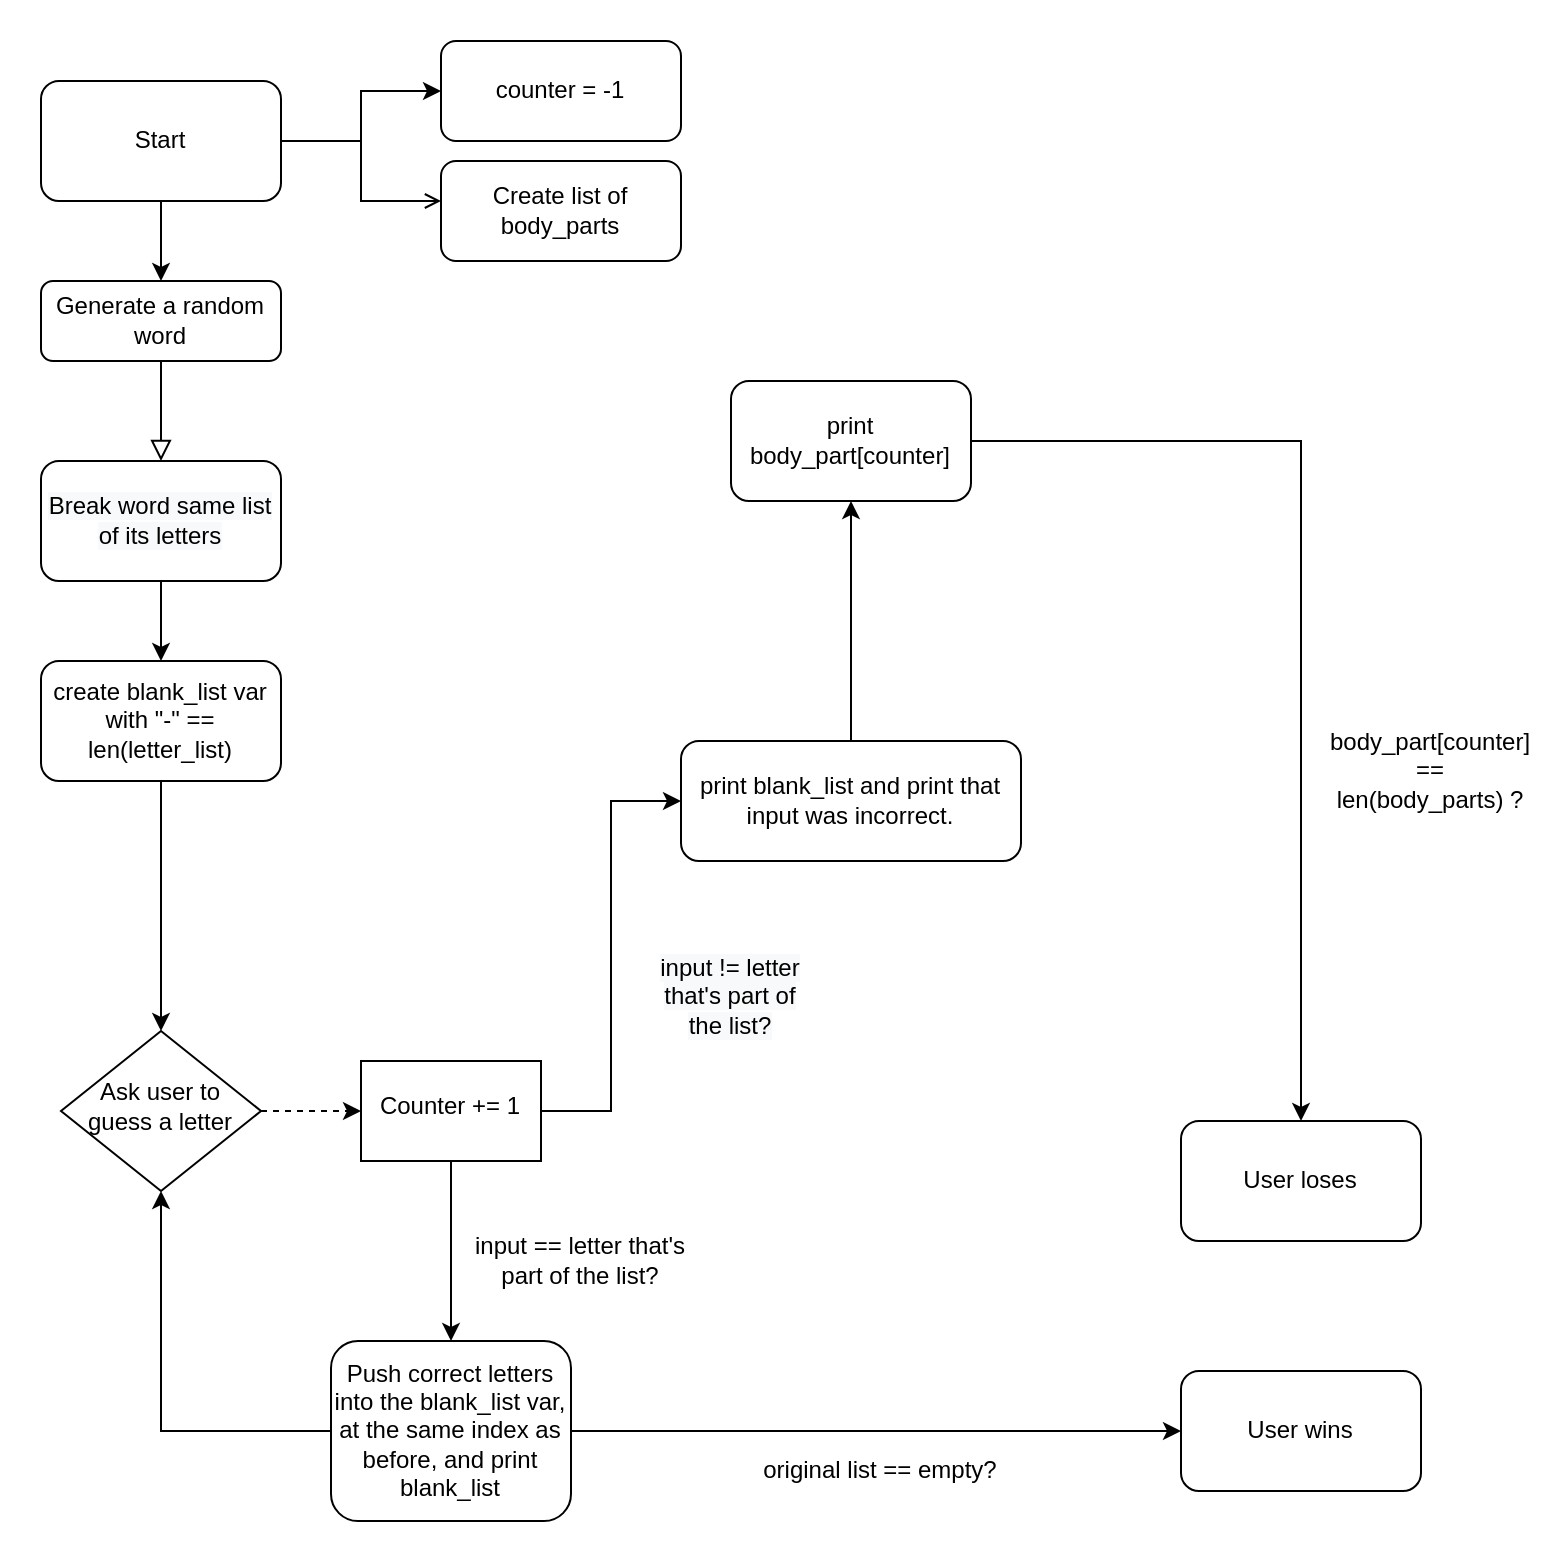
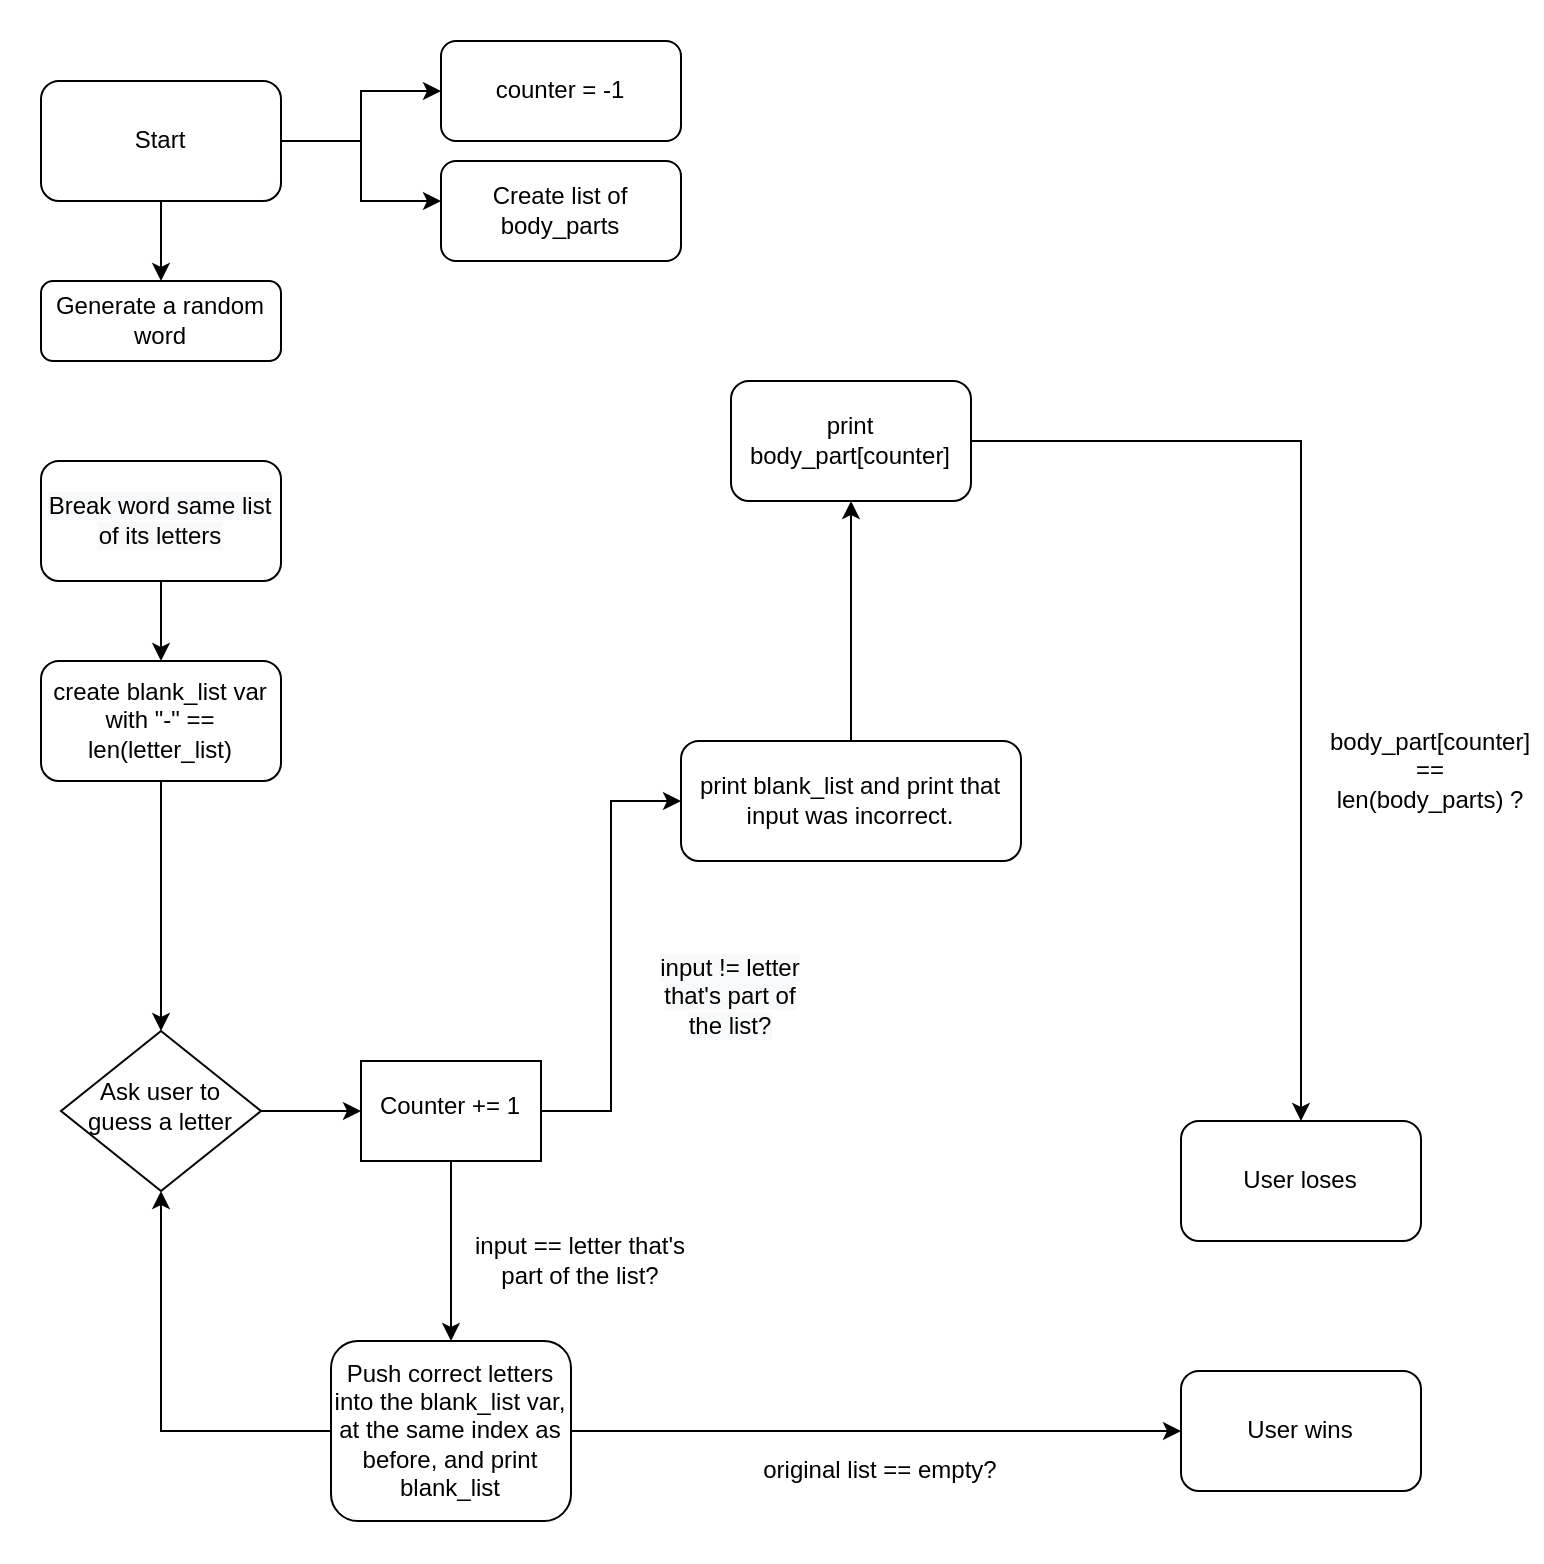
  <mxCell id="0" />
  <mxCell id="1" parent="0" />
- <mxCell id="2" value="" style="rounded=0;html=1;jettySize=auto;orthogonalLoop=1;fontSize=11;endArrow=block;endFill=0;endSize=8;strokeWidth=1;shadow=0;labelBackgroundColor=none;edgeStyle=orthogonalEdgeStyle;" parent="1" source="3" target="19" edge="1"><mxGeometry relative="1" as="geometry"><mxPoint x="180" y="180" as="targetPoint" /><Array as="points"><mxPoint x="80" y="170" /><mxPoint x="80" y="170" /></Array></mxGeometry></mxCell>
  <mxCell id="3" value="Generate a random word" style="rounded=1;whiteSpace=wrap;html=1;fontSize=12;glass=0;strokeWidth=1;shadow=0;" parent="1" vertex="1"><mxGeometry x="20" y="140" width="120" height="40" as="geometry" /></mxCell>
  <mxCell id="4" style="edgeStyle=orthogonalEdgeStyle;rounded=0;orthogonalLoop=1;jettySize=auto;html=1;entryX=0;entryY=0.5;entryDx=0;entryDy=0;" edge="1" parent="1" source="29" target="10"><mxGeometry relative="1" as="geometry" /></mxCell>
  <mxCell id="5" value="Ask user to guess a letter" style="rhombus;whiteSpace=wrap;html=1;shadow=0;fontFamily=Helvetica;fontSize=12;align=center;strokeWidth=1;spacing=6;spacingTop=-4;" parent="1" vertex="1"><mxGeometry x="30" y="515" width="100" height="80" as="geometry" /></mxCell>
  <mxCell id="6" value="" style="edgeStyle=orthogonalEdgeStyle;rounded=0;orthogonalLoop=1;jettySize=auto;html=1;" edge="1" parent="1" source="8" target="16"><mxGeometry relative="1" as="geometry" /></mxCell>
  <mxCell id="7" style="edgeStyle=orthogonalEdgeStyle;rounded=0;orthogonalLoop=1;jettySize=auto;html=1;entryX=0.5;entryY=1;entryDx=0;entryDy=0;" edge="1" parent="1" source="8" target="5"><mxGeometry relative="1" as="geometry" /></mxCell>
  <mxCell id="8" value="Push correct letters into the blank_list var, at the same index as before, and print blank_list" style="whiteSpace=wrap;html=1;rounded=1;shadow=0;strokeWidth=1;glass=0;" vertex="1" parent="1"><mxGeometry x="165" y="670" width="120" height="90" as="geometry" /></mxCell>
  <mxCell id="9" value="" style="edgeStyle=orthogonalEdgeStyle;rounded=0;orthogonalLoop=1;jettySize=auto;html=1;" edge="1" parent="1" source="10" target="12"><mxGeometry relative="1" as="geometry" /></mxCell>
  <mxCell id="10" value="print blank_list and print that input was incorrect." style="whiteSpace=wrap;html=1;rounded=1;shadow=0;strokeWidth=1;glass=0;" vertex="1" parent="1"><mxGeometry x="340" y="370" width="170" height="60" as="geometry" /></mxCell>
  <mxCell id="11" value="" style="edgeStyle=orthogonalEdgeStyle;rounded=0;orthogonalLoop=1;jettySize=auto;html=1;" edge="1" parent="1" source="12" target="15"><mxGeometry relative="1" as="geometry" /></mxCell>
  <mxCell id="12" value="print body_part[counter]" style="whiteSpace=wrap;html=1;rounded=1;shadow=0;strokeWidth=1;glass=0;" vertex="1" parent="1"><mxGeometry x="365" y="190" width="120" height="60" as="geometry" /></mxCell>
  <mxCell id="13" style="edgeStyle=orthogonalEdgeStyle;rounded=0;orthogonalLoop=1;jettySize=auto;html=1;" edge="1" parent="1" source="14" target="5"><mxGeometry relative="1" as="geometry" /></mxCell>
  <mxCell id="14" value="create blank_list var with &quot;-&quot; == len(letter_list)" style="rounded=1;whiteSpace=wrap;html=1;fontSize=12;glass=0;strokeWidth=1;shadow=0;" parent="1" vertex="1"><mxGeometry x="20" y="330" width="120" height="60" as="geometry" /></mxCell>
  <mxCell id="15" value="User loses" style="whiteSpace=wrap;html=1;rounded=1;shadow=0;strokeWidth=1;glass=0;" vertex="1" parent="1"><mxGeometry x="590" y="560" width="120" height="60" as="geometry" /></mxCell>
  <mxCell id="16" value="User wins" style="whiteSpace=wrap;html=1;rounded=1;shadow=0;strokeWidth=1;glass=0;" vertex="1" parent="1"><mxGeometry x="590" y="685" width="120" height="60" as="geometry" /></mxCell>
  <mxCell id="17" value="body_part[counter] == len(body_parts) ?" style="text;html=1;strokeColor=none;fillColor=none;align=center;verticalAlign=middle;whiteSpace=wrap;rounded=0;" vertex="1" parent="1"><mxGeometry x="680" y="310" width="70" height="150" as="geometry" /></mxCell>
  <mxCell id="18" value="" style="edgeStyle=orthogonalEdgeStyle;rounded=0;orthogonalLoop=1;jettySize=auto;html=1;" edge="1" parent="1" source="19" target="14"><mxGeometry relative="1" as="geometry" /></mxCell>
  <mxCell id="19" value="&lt;meta charset=&quot;utf-8&quot;&gt;&lt;span style=&quot;color: rgb(0, 0, 0); font-family: helvetica; font-size: 12px; font-style: normal; font-weight: 400; letter-spacing: normal; text-align: center; text-indent: 0px; text-transform: none; word-spacing: 0px; background-color: rgb(248, 249, 250); display: inline; float: none;&quot;&gt;Break word same list of its letters&lt;/span&gt;" style="rounded=1;whiteSpace=wrap;html=1;shadow=0;" vertex="1" parent="1"><mxGeometry x="20" y="230" width="120" height="60" as="geometry" /></mxCell>
  <mxCell id="20" value="" style="edgeStyle=orthogonalEdgeStyle;rounded=0;orthogonalLoop=1;jettySize=auto;html=1;" edge="1" parent="1" source="23" target="3"><mxGeometry relative="1" as="geometry" /></mxCell>
- <mxCell id="21" value="" style="edgeStyle=orthogonalEdgeStyle;rounded=0;orthogonalLoop=1;jettySize=auto;html=1;endArrow=open;" edge="1" parent="1" source="23" target="24"><mxGeometry relative="1" as="geometry"><Array as="points"><mxPoint x="180" y="70" /><mxPoint x="180" y="100" /></Array></mxGeometry></mxCell>
+ <mxCell id="21" value="" style="edgeStyle=orthogonalEdgeStyle;rounded=0;orthogonalLoop=1;jettySize=auto;html=1;" edge="1" parent="1" source="23" target="24"><mxGeometry relative="1" as="geometry"><Array as="points"><mxPoint x="180" y="70" /><mxPoint x="180" y="100" /></Array></mxGeometry></mxCell>
  <mxCell id="22" style="edgeStyle=orthogonalEdgeStyle;rounded=0;orthogonalLoop=1;jettySize=auto;html=1;" edge="1" parent="1" source="23" target="25"><mxGeometry relative="1" as="geometry" /></mxCell>
  <mxCell id="23" value="Start" style="rounded=1;whiteSpace=wrap;html=1;shadow=0;" vertex="1" parent="1"><mxGeometry x="20" y="40" width="120" height="60" as="geometry" /></mxCell>
  <mxCell id="24" value="Create list of body_parts" style="whiteSpace=wrap;html=1;rounded=1;shadow=0;" vertex="1" parent="1"><mxGeometry x="220" y="80" width="120" height="50" as="geometry" /></mxCell>
  <mxCell id="25" value="counter = -1" style="rounded=1;whiteSpace=wrap;html=1;shadow=0;" vertex="1" parent="1"><mxGeometry x="220" y="20" width="120" height="50" as="geometry" /></mxCell>
  <mxCell id="26" value="input == letter that's part of the list?" style="text;html=1;strokeColor=none;fillColor=none;align=center;verticalAlign=middle;whiteSpace=wrap;rounded=0;shadow=0;" vertex="1" parent="1"><mxGeometry x="230" y="600" width="120" height="60" as="geometry" /></mxCell>
  <mxCell id="27" value="&lt;span style=&quot;color: rgb(0 , 0 , 0) ; font-family: &amp;#34;helvetica&amp;#34; ; font-size: 12px ; font-style: normal ; font-weight: 400 ; letter-spacing: normal ; text-indent: 0px ; text-transform: none ; word-spacing: 0px ; background-color: rgb(248 , 249 , 250) ; display: inline ; float: none&quot;&gt;input != letter that's part of the list?&lt;/span&gt;" style="text;whiteSpace=wrap;html=1;align=center;" vertex="1" parent="1"><mxGeometry x="325" y="470" width="80" height="30" as="geometry" /></mxCell>
  <mxCell id="28" value="" style="edgeStyle=orthogonalEdgeStyle;rounded=0;orthogonalLoop=1;jettySize=auto;html=1;" edge="1" parent="1" source="29" target="8"><mxGeometry relative="1" as="geometry" /></mxCell>
  <mxCell id="29" value="Counter += 1" style="whiteSpace=wrap;html=1;shadow=0;strokeWidth=1;spacing=6;spacingTop=-4;" vertex="1" parent="1"><mxGeometry x="180" y="530" width="90" height="50" as="geometry" /></mxCell>
- <mxCell id="30" style="edgeStyle=orthogonalEdgeStyle;rounded=0;orthogonalLoop=1;jettySize=auto;html=1;entryX=0;entryY=0.5;entryDx=0;entryDy=0;dashed=1;" edge="1" parent="1" source="5" target="29"><mxGeometry relative="1" as="geometry"><mxPoint x="130" y="500" as="sourcePoint" /><mxPoint x="400" y="500" as="targetPoint" /></mxGeometry></mxCell>
+ <mxCell id="30" style="edgeStyle=orthogonalEdgeStyle;rounded=0;orthogonalLoop=1;jettySize=auto;html=1;entryX=0;entryY=0.5;entryDx=0;entryDy=0;" edge="1" parent="1" source="5" target="29"><mxGeometry relative="1" as="geometry"><mxPoint x="130" y="500" as="sourcePoint" /><mxPoint x="400" y="500" as="targetPoint" /></mxGeometry></mxCell>
  <mxCell id="31" style="edgeStyle=orthogonalEdgeStyle;rounded=0;orthogonalLoop=1;jettySize=auto;html=1;exitX=0.5;exitY=1;exitDx=0;exitDy=0;" edge="1" parent="1" source="26" target="26"><mxGeometry relative="1" as="geometry" /></mxCell>
  <mxCell id="32" value="original list == empty?" style="text;html=1;strokeColor=none;fillColor=none;align=center;verticalAlign=middle;whiteSpace=wrap;rounded=0;shadow=0;" vertex="1" parent="1"><mxGeometry x="370" y="725" width="140" height="20" as="geometry" /></mxCell>
